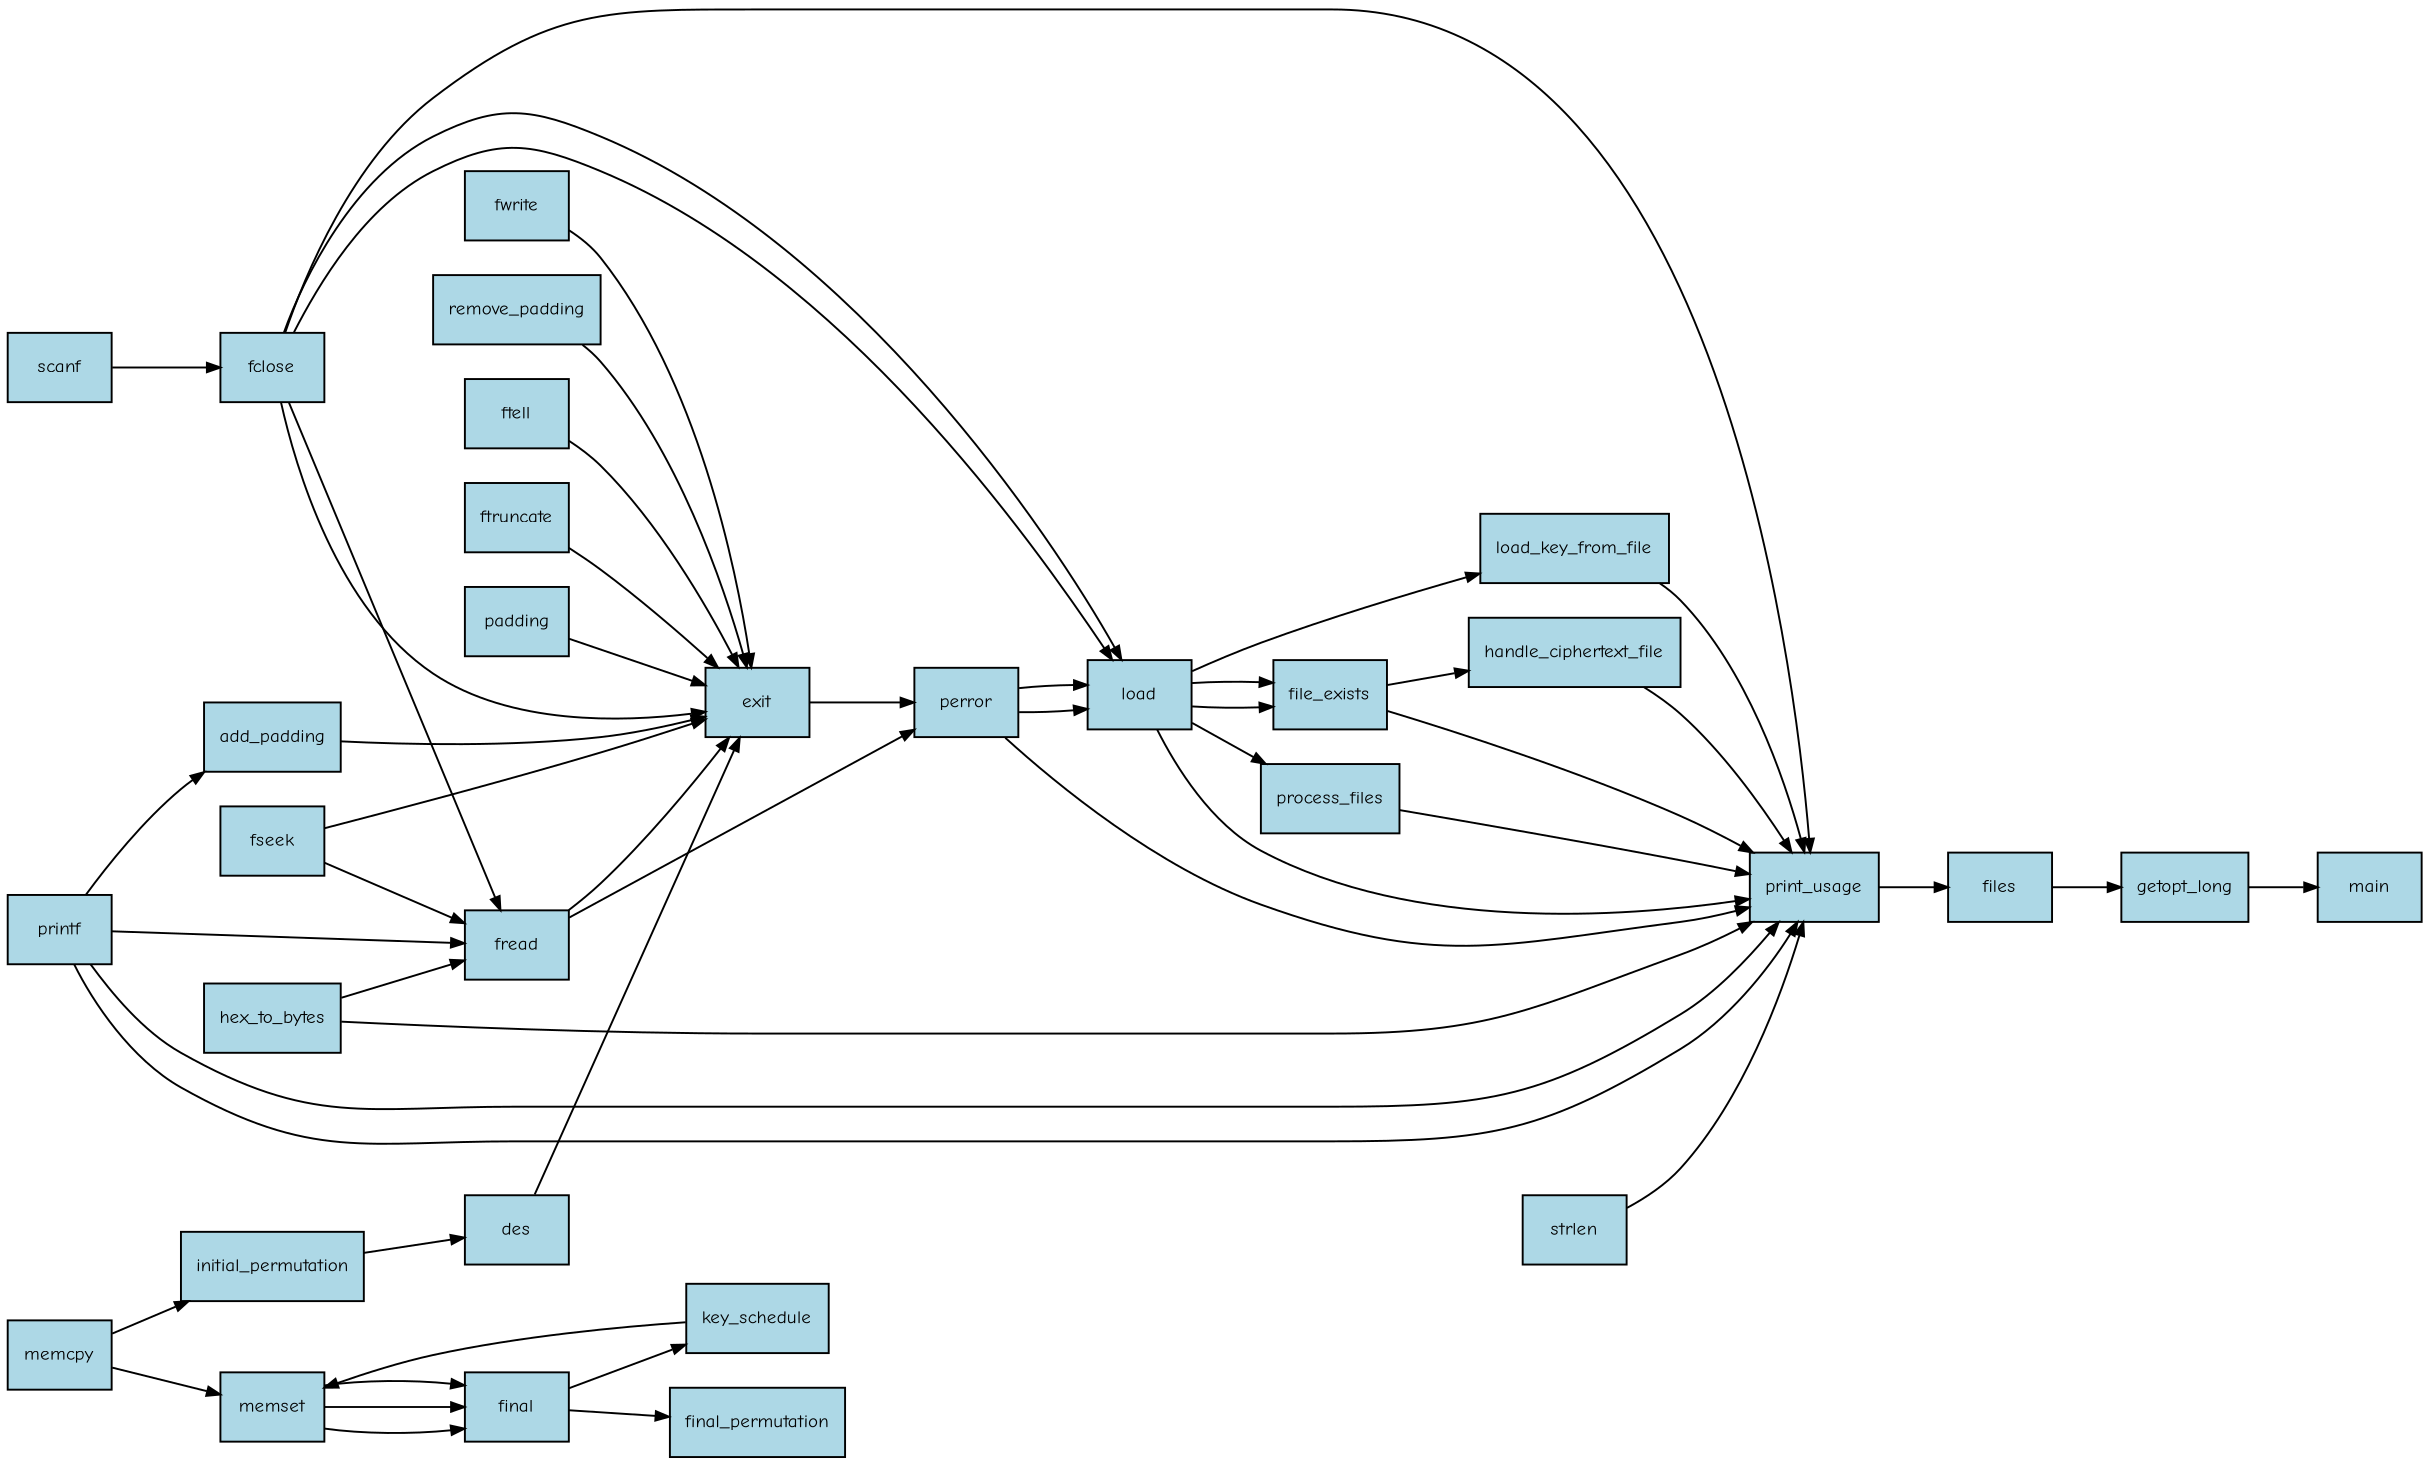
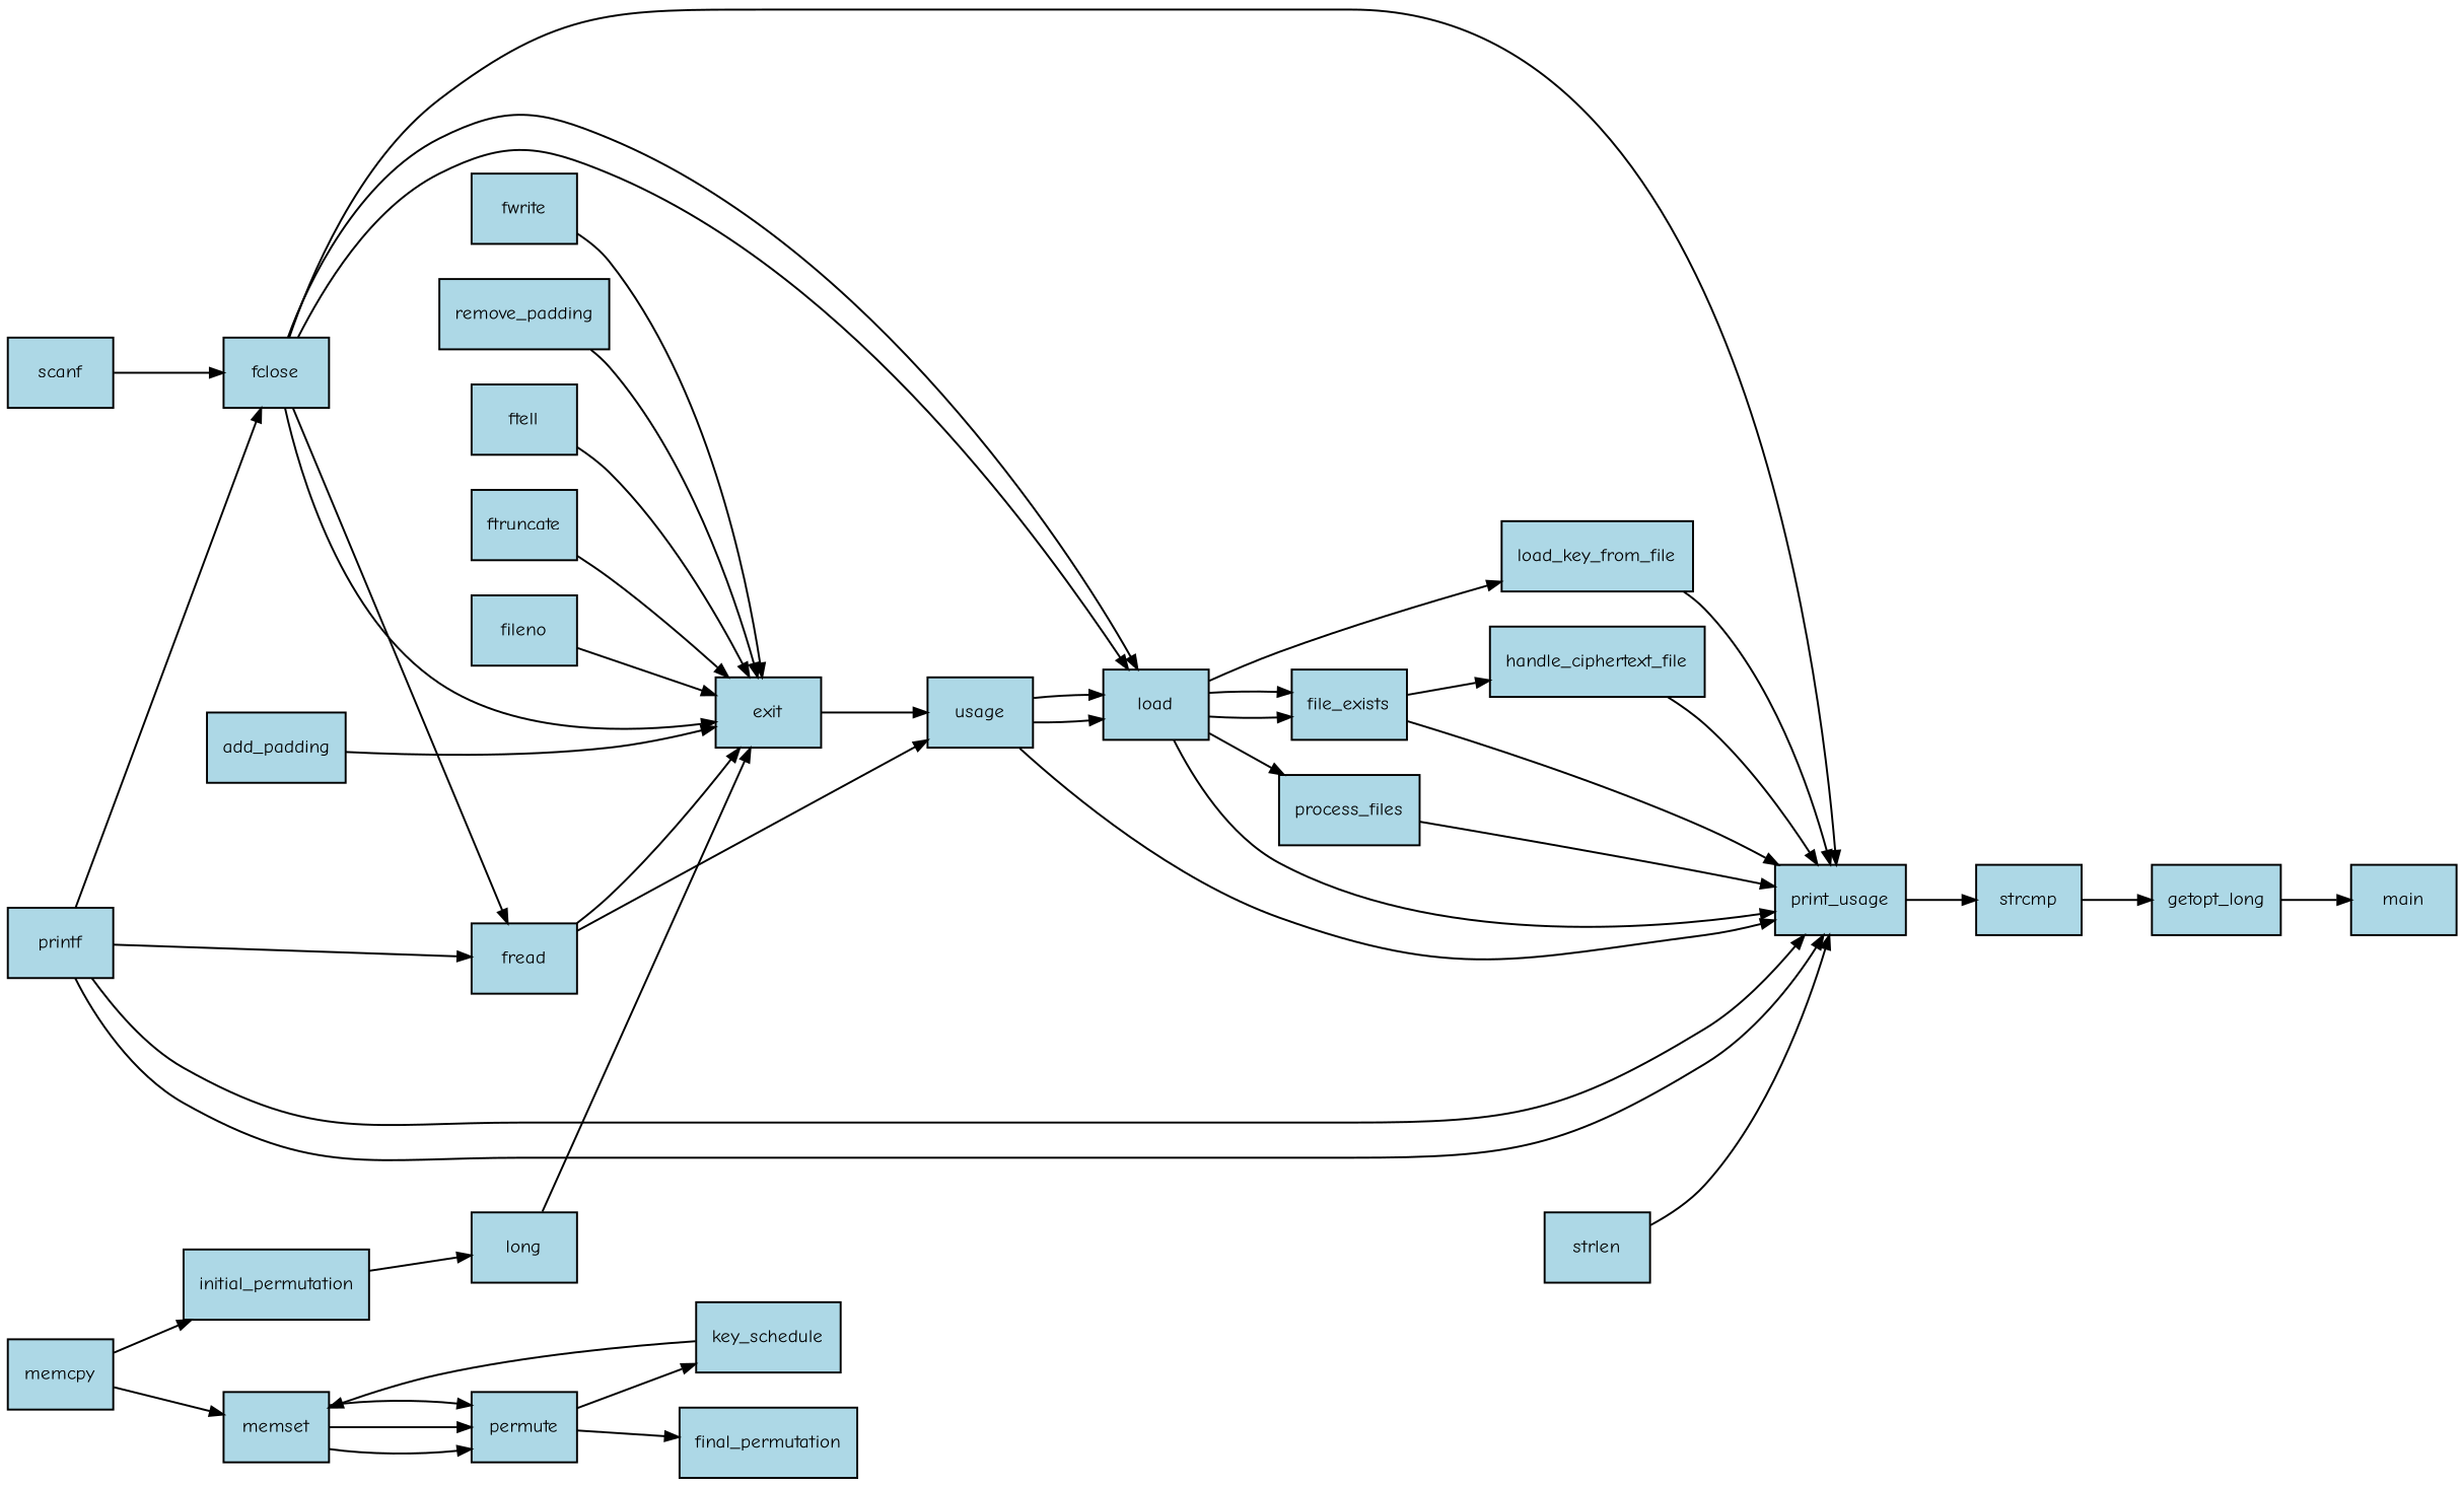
  digraph {
    fontname="Comic Neue"
    rankdir=LR
    node [fillcolor=lightblue fontname="Comic Neue" fontsize=10 shape=box style=filled]
    edge [arrowsize=0.7 color=black fontname="Comic Neue"]
    getopt_long
    main
-   strcmp [label=files]
+   strcmp
    print_usage
    printf
    fread
    fclose
-   perror
+   perror [label=usage]
    exit
    n10 [label=load]
    load_key_from_file
    file_exists
    process_files
    handle_ciphertext_file
-   fseek
-   hex_to_bytes
    strlen
    scanf
    add_padding
-   des
+   des [label=long]
    initial_permutation
-   permute [label=final]
+   permute
    key_schedule
    final_permutation
    memset
    memcpy
    fwrite
    remove_padding
    ftell
    ftruncate
-   fileno [label=padding]
+   fileno
    getopt_long -> main
    strcmp -> getopt_long
    print_usage -> strcmp
    printf -> print_usage
    printf -> print_usage
    printf -> fread
-   printf -> add_padding
+   printf -> fclose
    fread -> perror
    fread -> exit
    fclose -> print_usage
    fclose -> fread
    fclose -> exit
    fclose -> n10
    fclose -> n10
    perror -> print_usage
    perror -> n10
    perror -> n10
    exit -> perror
    n10 -> print_usage
    n10 -> load_key_from_file
    n10 -> file_exists
    n10 -> file_exists
    n10 -> process_files
    load_key_from_file -> print_usage
    file_exists -> print_usage
    file_exists -> handle_ciphertext_file
    process_files -> print_usage
    handle_ciphertext_file -> print_usage
-   fseek -> fread
-   fseek -> exit
-   hex_to_bytes -> print_usage
-   hex_to_bytes -> fread
    strlen -> print_usage
    scanf -> fclose
    add_padding -> exit
    des -> exit
    initial_permutation -> des
    permute -> key_schedule
    permute -> final_permutation
    key_schedule -> memset
    memset -> permute
    memset -> permute
    memset -> permute
    memcpy -> initial_permutation
    memcpy -> memset
    fwrite -> exit
    remove_padding -> exit
    ftell -> exit
    ftruncate -> exit
    fileno -> exit
  }
